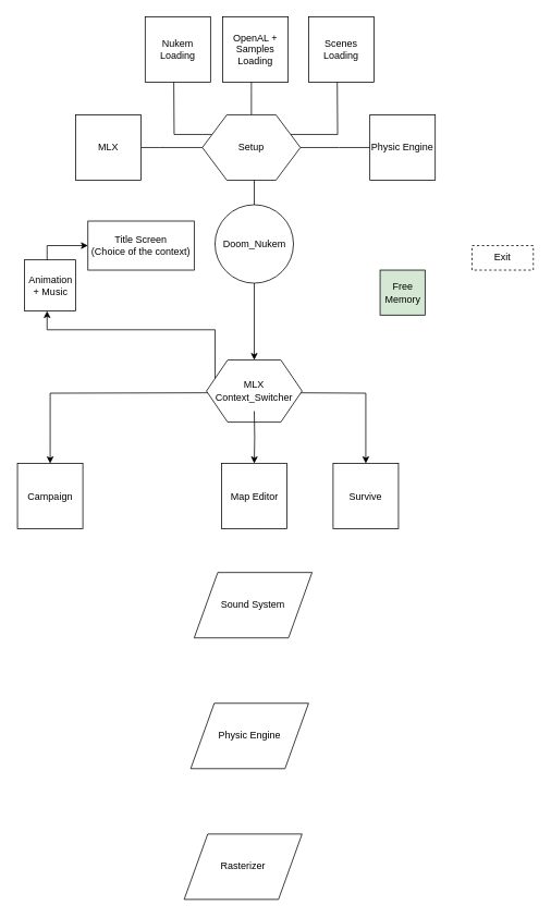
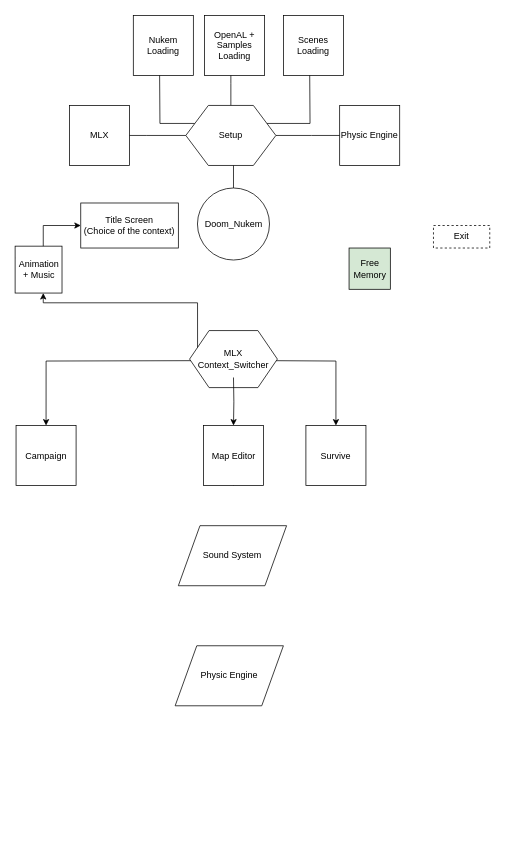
  <mxCell id="0" />
  <mxCell id="1" parent="0" />
  <mxCell id="2" style="edgeStyle=orthogonalEdgeStyle;rounded=0;orthogonalLoop=1;jettySize=auto;html=1;exitX=0.5;exitY=0;exitDx=0;exitDy=0;" edge="1" parent="1" source="3"><mxGeometry relative="1" as="geometry"><mxPoint x="311" y="180" as="targetPoint" /></mxGeometry></mxCell>
  <mxCell id="3" value="Doom_Nukem" style="ellipse;whiteSpace=wrap;html=1;aspect=fixed;" vertex="1" parent="1"><mxGeometry x="262.5" y="250" width="96" height="96" as="geometry" /></mxCell>
- <mxCell id="4" value="" style="endArrow=classic;html=1;entryX=0.5;entryY=0;entryDx=0;entryDy=0;" edge="1" parent="1" source="3" target="9"><mxGeometry width="50" height="50" relative="1" as="geometry"><mxPoint x="267.5" y="414" as="sourcePoint" /><mxPoint x="310.5" y="414" as="targetPoint" /></mxGeometry></mxCell>
  <mxCell id="5" style="edgeStyle=orthogonalEdgeStyle;rounded=0;orthogonalLoop=1;jettySize=auto;html=1;exitX=1;exitY=0.75;exitDx=0;exitDy=0;entryX=0.5;entryY=0;entryDx=0;entryDy=0;" edge="1" parent="1" target="27"><mxGeometry relative="1" as="geometry"><mxPoint x="477" y="616.53" as="targetPoint" /><mxPoint x="358.364" y="480.075" as="sourcePoint" /></mxGeometry></mxCell>
  <mxCell id="6" style="edgeStyle=orthogonalEdgeStyle;rounded=0;orthogonalLoop=1;jettySize=auto;html=1;exitX=0;exitY=0.25;exitDx=0;exitDy=0;" edge="1" parent="1" source="23"><mxGeometry relative="1" as="geometry"><mxPoint x="107" y="300" as="targetPoint" /><Array as="points"><mxPoint x="57" y="300" /></Array></mxGeometry></mxCell>
  <mxCell id="7" style="edgeStyle=orthogonalEdgeStyle;rounded=0;orthogonalLoop=1;jettySize=auto;html=1;exitX=0.5;exitY=1;exitDx=0;exitDy=0;" edge="1" parent="1" source="28"><mxGeometry relative="1" as="geometry"><mxPoint x="310.118" y="626.53" as="targetPoint" /></mxGeometry></mxCell>
  <mxCell id="8" style="edgeStyle=orthogonalEdgeStyle;rounded=0;orthogonalLoop=1;jettySize=auto;html=1;exitX=0;exitY=0.75;exitDx=0;exitDy=0;entryX=0.5;entryY=0;entryDx=0;entryDy=0;" edge="1" parent="1" target="26"><mxGeometry relative="1" as="geometry"><mxPoint x="262.636" y="480.075" as="sourcePoint" /></mxGeometry></mxCell>
  <mxCell id="9" value="MLX&lt;br&gt;Context_Switcher" style="shape=hexagon;perimeter=hexagonPerimeter2;whiteSpace=wrap;html=1;size=0.222;" vertex="1" parent="1"><mxGeometry x="252" y="440" width="117" height="76" as="geometry" /></mxCell>
  <mxCell id="10" style="edgeStyle=orthogonalEdgeStyle;rounded=0;orthogonalLoop=1;jettySize=auto;html=1;exitX=0;exitY=0.5;exitDx=0;exitDy=0;" edge="1" parent="1" source="15"><mxGeometry relative="1" as="geometry"><mxPoint x="142" y="180" as="targetPoint" /></mxGeometry></mxCell>
  <mxCell id="11" style="edgeStyle=orthogonalEdgeStyle;rounded=0;orthogonalLoop=1;jettySize=auto;html=1;exitX=1;exitY=0.5;exitDx=0;exitDy=0;" edge="1" parent="1" source="15"><mxGeometry relative="1" as="geometry"><mxPoint x="462" y="180" as="targetPoint" /></mxGeometry></mxCell>
  <mxCell id="12" style="edgeStyle=orthogonalEdgeStyle;rounded=0;orthogonalLoop=1;jettySize=auto;html=1;exitX=0;exitY=0.25;exitDx=0;exitDy=0;" edge="1" parent="1" source="15"><mxGeometry relative="1" as="geometry"><mxPoint x="212" y="90" as="targetPoint" /></mxGeometry></mxCell>
  <mxCell id="13" style="edgeStyle=orthogonalEdgeStyle;rounded=0;orthogonalLoop=1;jettySize=auto;html=1;exitX=1;exitY=0.25;exitDx=0;exitDy=0;" edge="1" parent="1" source="15"><mxGeometry relative="1" as="geometry"><mxPoint x="412" y="90" as="targetPoint" /></mxGeometry></mxCell>
  <mxCell id="14" style="edgeStyle=orthogonalEdgeStyle;rounded=0;orthogonalLoop=1;jettySize=auto;html=1;exitX=0.5;exitY=0;exitDx=0;exitDy=0;" edge="1" parent="1" source="15"><mxGeometry relative="1" as="geometry"><mxPoint x="307" y="80" as="targetPoint" /></mxGeometry></mxCell>
  <mxCell id="15" value="Setup" style="shape=hexagon;perimeter=hexagonPerimeter2;whiteSpace=wrap;html=1;" vertex="1" parent="1"><mxGeometry x="247" y="140" width="120" height="80" as="geometry" /></mxCell>
  <mxCell id="16" value="MLX" style="whiteSpace=wrap;html=1;aspect=fixed;" vertex="1" parent="1"><mxGeometry x="92" y="140" width="80" height="80" as="geometry" /></mxCell>
  <mxCell id="17" value="Physic Engine" style="whiteSpace=wrap;html=1;aspect=fixed;" vertex="1" parent="1"><mxGeometry x="452" y="140" width="80" height="80" as="geometry" /></mxCell>
  <mxCell id="18" value="Nukem Loading" style="whiteSpace=wrap;html=1;aspect=fixed;" vertex="1" parent="1"><mxGeometry x="177" y="20" width="80" height="80" as="geometry" /></mxCell>
  <mxCell id="19" value="Scenes Loading" style="whiteSpace=wrap;html=1;aspect=fixed;" vertex="1" parent="1"><mxGeometry x="377" y="20" width="80" height="80" as="geometry" /></mxCell>
  <mxCell id="20" value="OpenAL +&lt;br&gt;Samples Loading" style="whiteSpace=wrap;html=1;aspect=fixed;" vertex="1" parent="1"><mxGeometry x="272" y="20" width="80" height="80" as="geometry" /></mxCell>
  <mxCell id="21" value="Exit" style="rounded=0;whiteSpace=wrap;html=1;dashed=1;" vertex="1" parent="1"><mxGeometry x="577" y="300" width="75" height="30" as="geometry" /></mxCell>
  <mxCell id="22" value="Free&lt;br&gt;Memory" style="whiteSpace=wrap;html=1;aspect=fixed;fillColor=#d5e8d4;" vertex="1" parent="1"><mxGeometry x="464.5" y="330" width="55" height="55" as="geometry" /></mxCell>
- <mxCell id="23" value="Animation + Music" style="whiteSpace=wrap;html=1;aspect=fixed;" vertex="1" parent="1"><mxGeometry x="29.5" y="317.5" width="62.5" height="62.5" as="geometry" /></mxCell>
+ <mxCell id="23" value="Animation + Music" style="whiteSpace=wrap;html=1;aspect=fixed;" vertex="1" parent="1"><mxGeometry x="19.5" y="327.5" width="62.5" height="62.5" as="geometry" /></mxCell>
  <mxCell id="24" style="edgeStyle=orthogonalEdgeStyle;rounded=0;orthogonalLoop=1;jettySize=auto;html=1;exitX=0;exitY=0.25;exitDx=0;exitDy=0;" edge="1" parent="1" source="9" target="23"><mxGeometry relative="1" as="geometry"><mxPoint x="97" y="300" as="targetPoint" /><mxPoint x="262.636" y="402.455" as="sourcePoint" /><Array as="points"><mxPoint x="57" y="403" /></Array></mxGeometry></mxCell>
  <mxCell id="25" value="Title Screen&lt;br&gt;(Choice of the context)" style="rounded=0;whiteSpace=wrap;html=1;" vertex="1" parent="1"><mxGeometry x="107" y="270" width="130" height="60" as="geometry" /></mxCell>
  <mxCell id="26" value="Campaign" style="whiteSpace=wrap;html=1;aspect=fixed;" vertex="1" parent="1"><mxGeometry x="20.75" y="566.53" width="80" height="80" as="geometry" /></mxCell>
  <mxCell id="27" value="Survive" style="whiteSpace=wrap;html=1;aspect=fixed;" vertex="1" parent="1"><mxGeometry x="407" y="566.53" width="80" height="80" as="geometry" /></mxCell>
  <mxCell id="28" value="Map Editor" style="whiteSpace=wrap;html=1;aspect=fixed;" vertex="1" parent="1"><mxGeometry x="270.5" y="566.53" width="80" height="80" as="geometry" /></mxCell>
  <mxCell id="29" style="edgeStyle=orthogonalEdgeStyle;rounded=0;orthogonalLoop=1;jettySize=auto;html=1;exitX=0.5;exitY=1;exitDx=0;exitDy=0;" edge="1" parent="1" target="28"><mxGeometry relative="1" as="geometry"><mxPoint x="310.118" y="626.53" as="targetPoint" /><mxPoint x="310.5" y="502.53" as="sourcePoint" /></mxGeometry></mxCell>
- <mxCell id="30" value="Rasterizer" style="shape=parallelogram;perimeter=parallelogramPerimeter;whiteSpace=wrap;html=1;" vertex="1" parent="1"><mxGeometry x="224.75" y="1020" width="144.25" height="80" as="geometry" /></mxCell>
  <mxCell id="31" value="Physic Engine" style="shape=parallelogram;perimeter=parallelogramPerimeter;whiteSpace=wrap;html=1;" vertex="1" parent="1"><mxGeometry x="232.75" y="860" width="144.25" height="80" as="geometry" /></mxCell>
  <mxCell id="32" value="Sound System" style="shape=parallelogram;perimeter=parallelogramPerimeter;whiteSpace=wrap;html=1;" vertex="1" parent="1"><mxGeometry x="237" y="700" width="144.25" height="80" as="geometry" /></mxCell>
